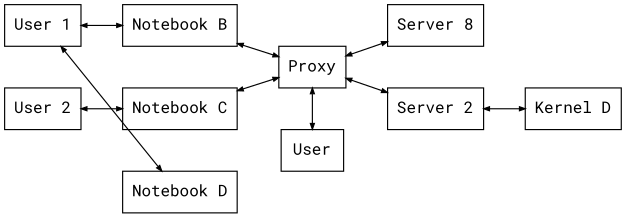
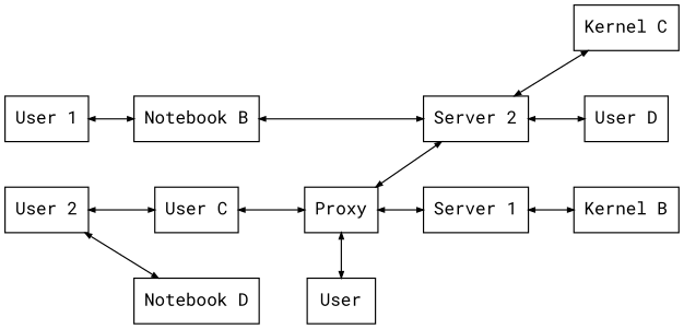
  strict digraph {
    fontname="Roboto Mono"
    nodesep=0.5
    rankdir=LR
    splines=line
    node [fontname="Roboto Mono" shape=box]
    edge [arrowsize=0.5 dir=both fontname="Roboto Mono"]
    "User 1"
    "User 2"
    "Notebook B"
-   "Notebook C"
+   "Notebook C" [label="User C"]
    "Notebook D"
    Proxy
    n7 [label=User]
-   "Server 1" [label="Server 8"]
+   "Server 1"
    "Server 2"
-   "Kernel D"
+   "Kernel B"
+   "Kernel C"
+   "Kernel D" [label="User D"]
    subgraph sub_1 {
      rank=same
      "User 1"
      "User 2"
    }
    subgraph sub_2 {
      rank=same
      "Notebook B"
      "Notebook C"
      "Notebook D"
    }
    subgraph sub_3 {
      rank=same
      Proxy
      n7
    }
    "User 1" -> "User 2" [style=invis]
    "User 1" -> "Notebook B"
    "User 2" -> "Notebook C"
-   "User 1" -> "Notebook D"
+   "User 2" -> "Notebook D"
    "Notebook B" -> "Notebook C" [style=invis]
-   "Notebook B" -> Proxy
+   "Notebook B" -> "Server 2"
    "Notebook C" -> "Notebook D" [style=invis]
    "Notebook C" -> Proxy
    Proxy -> n7
    Proxy -> "Server 1"
    Proxy -> "Server 2"
+   "Server 1" -> "Kernel B"
+   "Server 2" -> "Kernel C"
    "Server 2" -> "Kernel D"
  }
